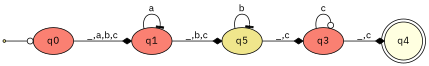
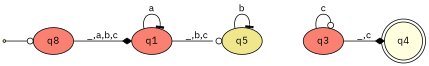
  digraph {
    fontname="IBM Plex Sans"
    rankdir=LR
    node [fillcolor=salmon fontname="IBM Plex Sans" style=filled]
    edge [arrowhead=diamond fontname="IBM Plex Sans"]
    inic [fillcolor=khaki shape=point]
-   q0
+   q0 [label=q8]
    q1
    n4 [fillcolor=khaki label=q5]
    q3
    q4 [fillcolor=lightyellow shape=doublecircle]
    inic -> q0 [arrowhead=odot]
    q0 -> q1 [label="_,a,b,c"]
    q1 -> q1 [arrowhead=tee label=a]
-   q1 -> n4 [label="_,b,c"]
+   q1 -> n4 [arrowhead=odot label="_,b,c"]
    n4 -> n4 [arrowhead=tee label=b]
-   n4 -> q3 [label="_,c"]
    q3 -> q3 [arrowhead=odot label=c]
    q3 -> q4 [label="_,c"]
  }
